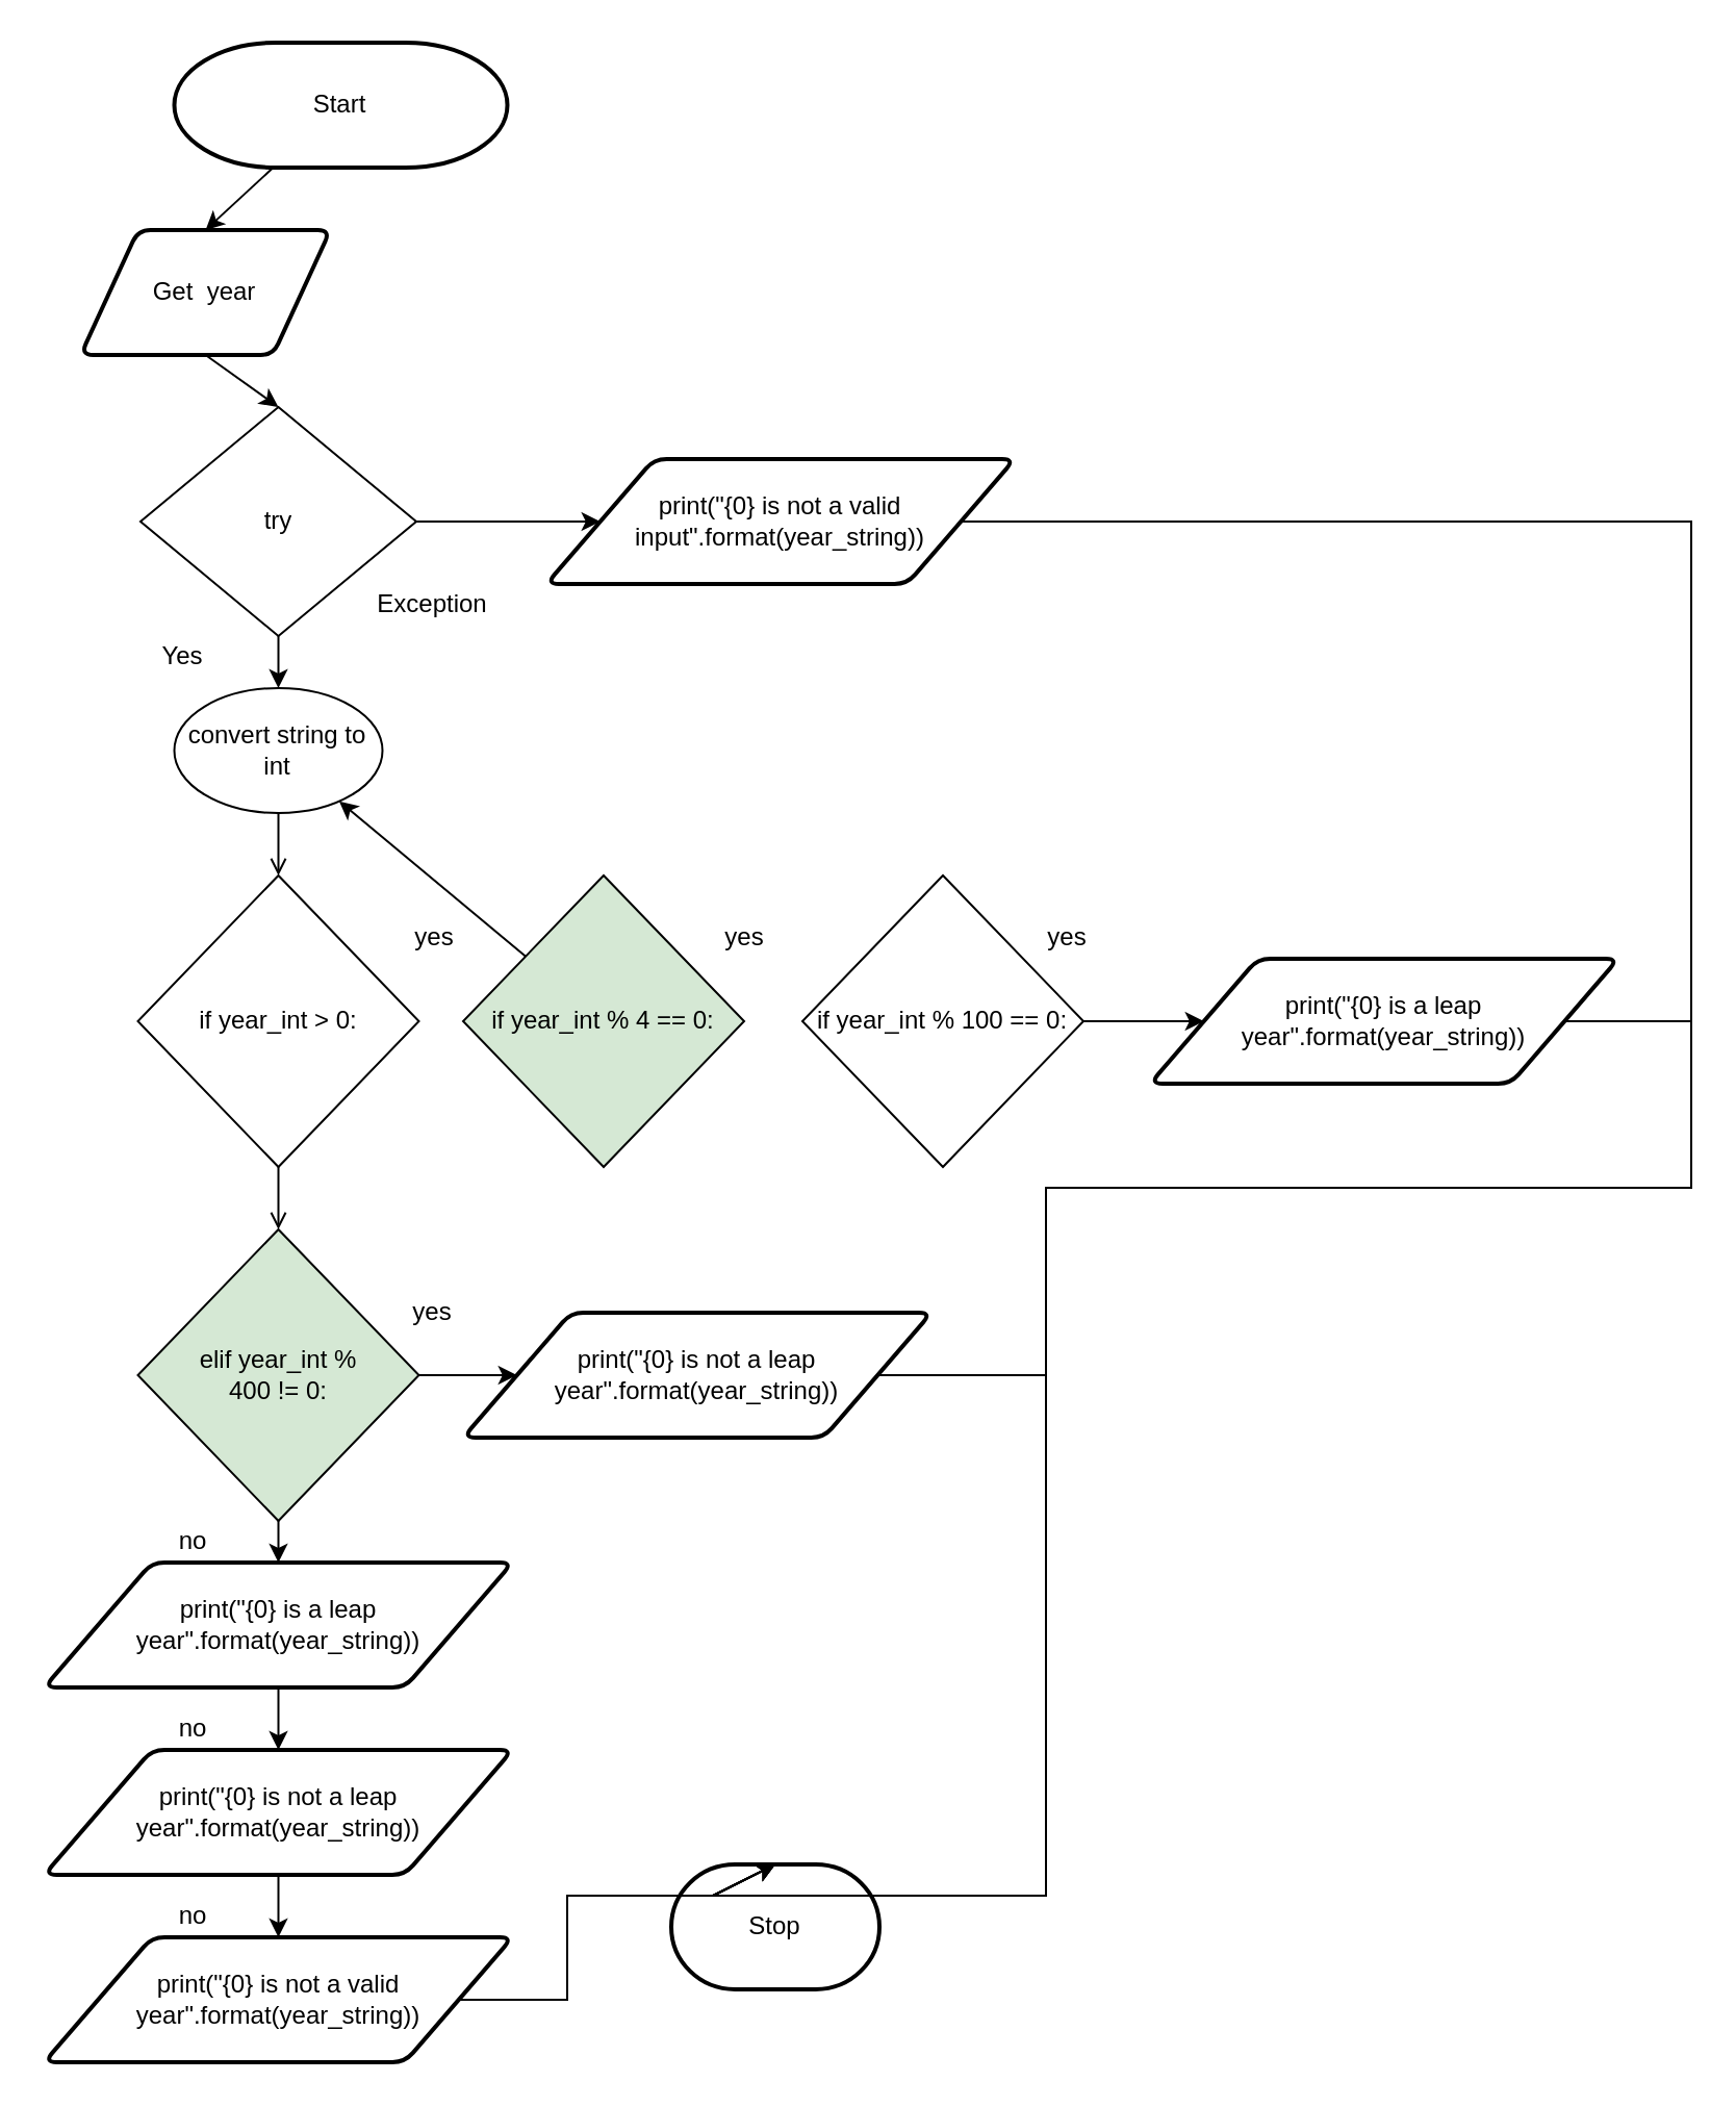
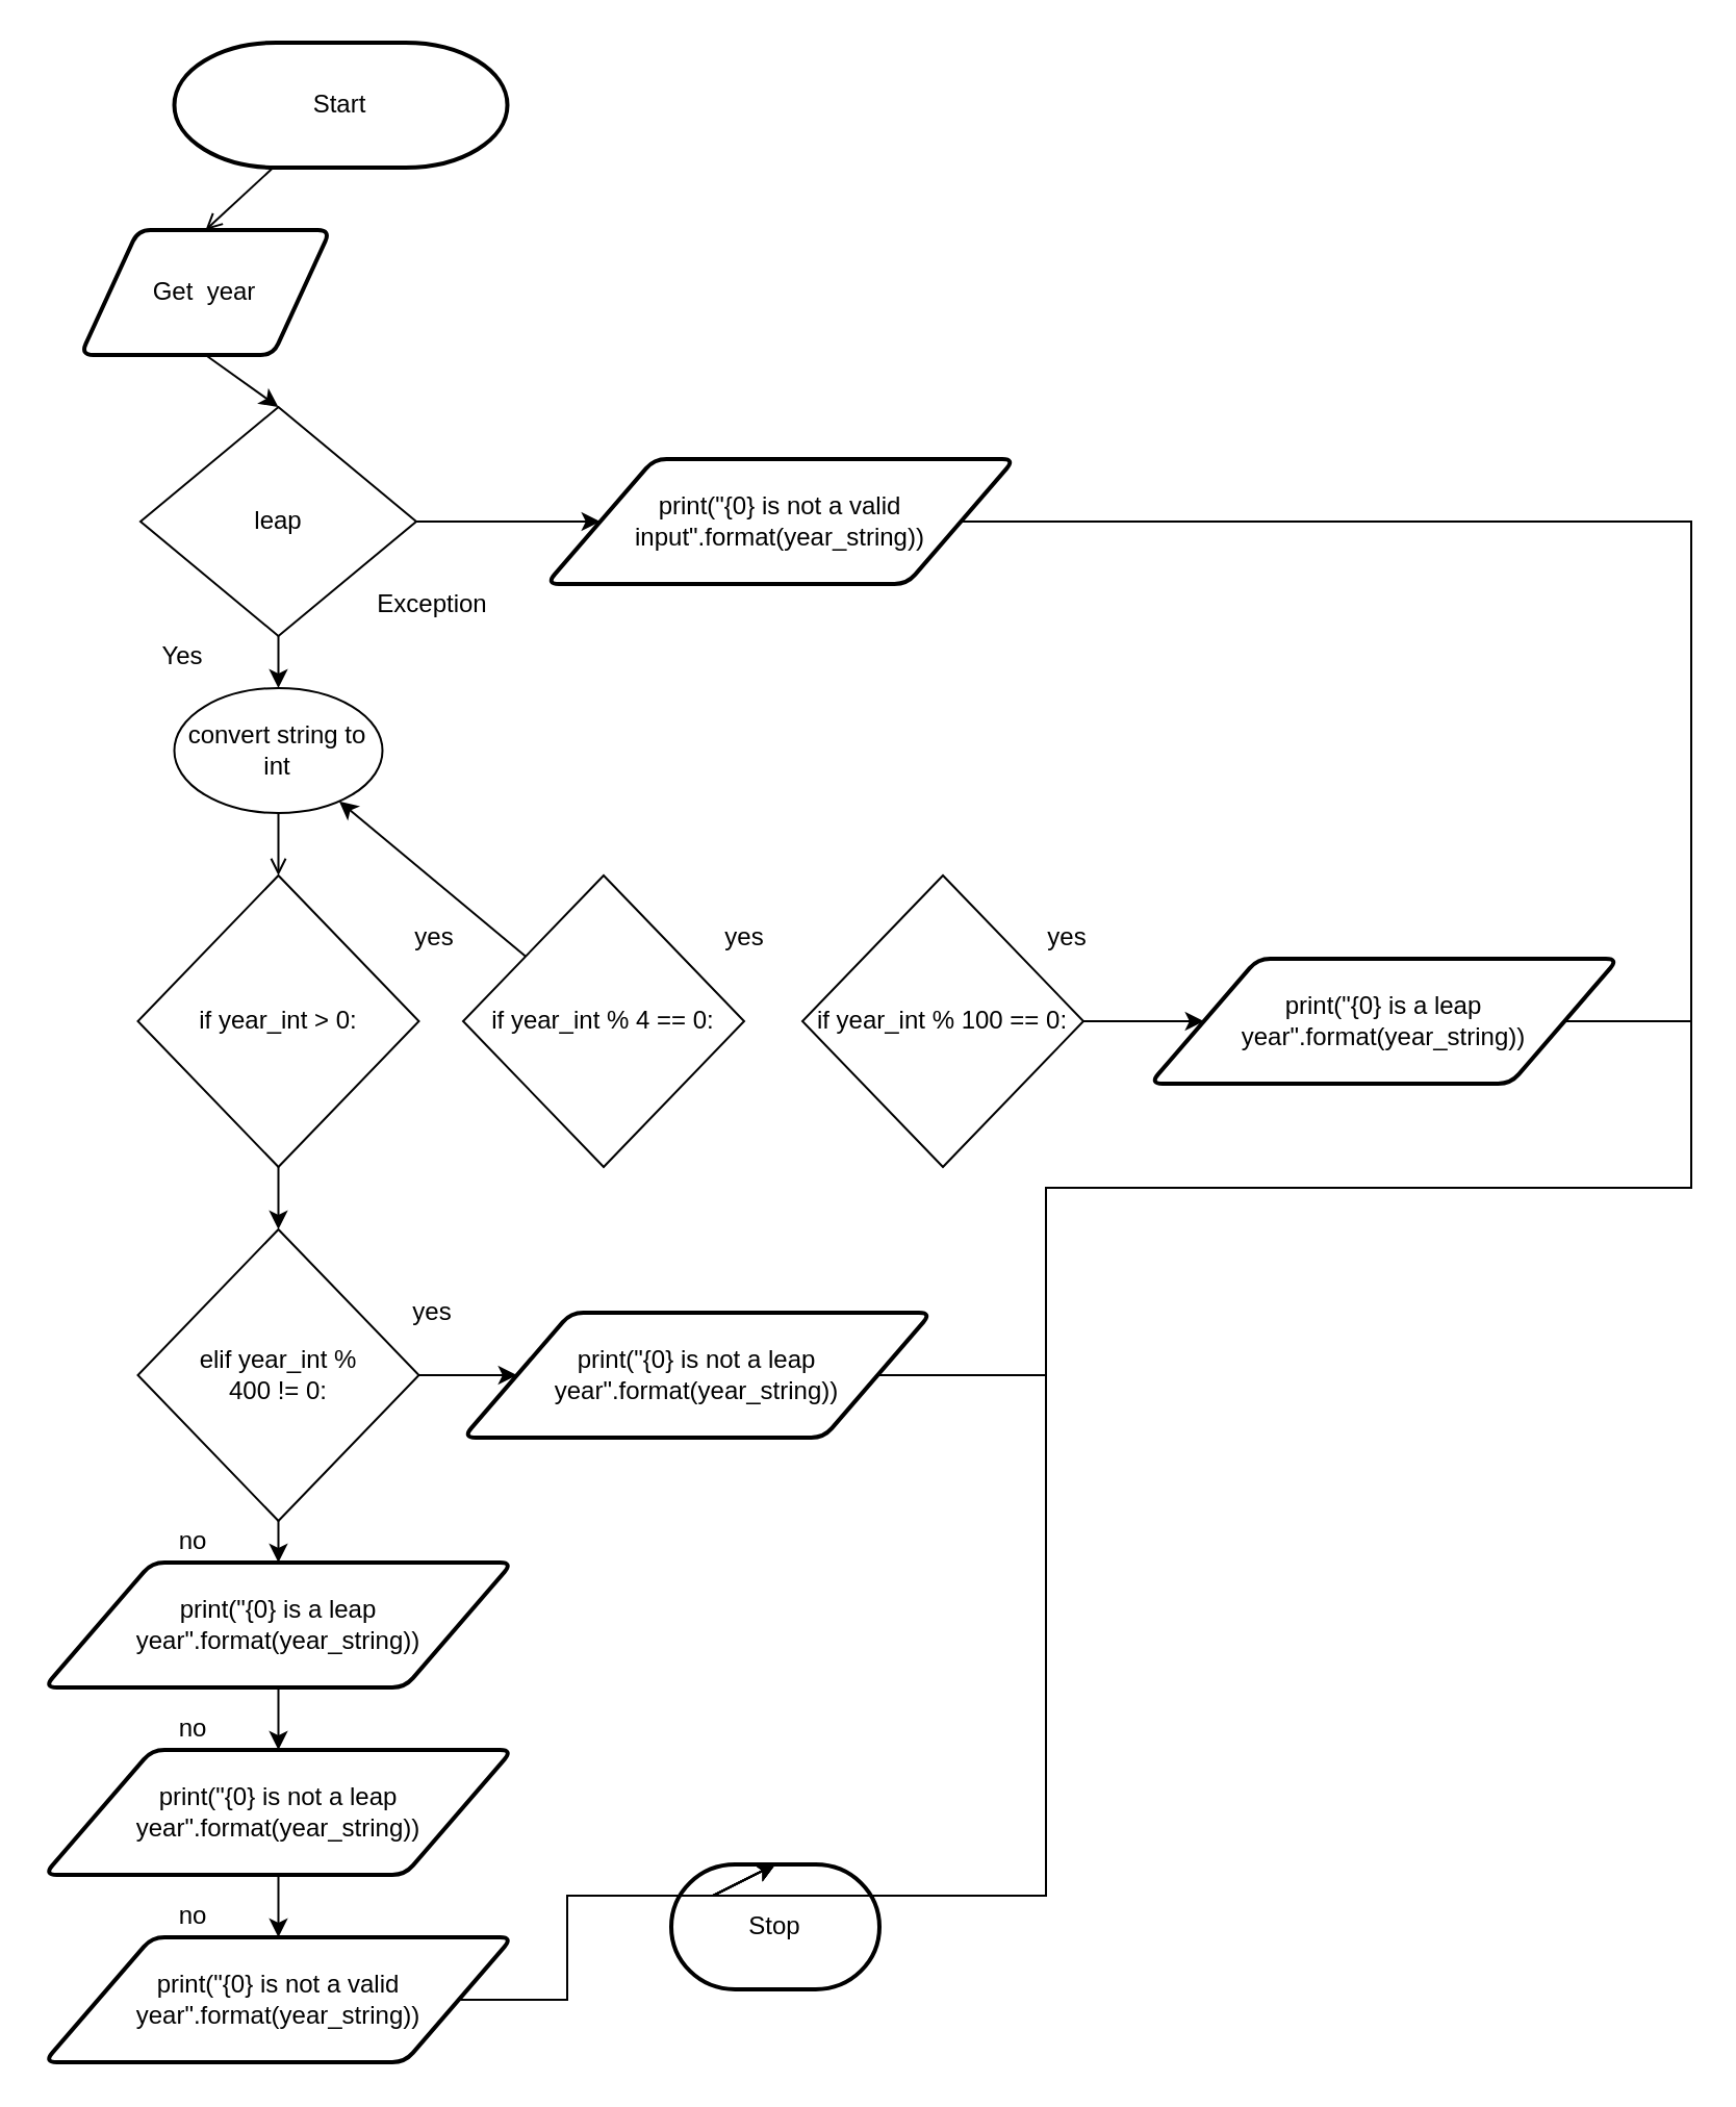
  <mxCell id="0" />
  <mxCell id="1" parent="0" />
- <mxCell id="2" style="edgeStyle=none;html=1;entryX=0.5;entryY=0;entryDx=0;entryDy=0;" parent="1" source="3" target="6" edge="1"><mxGeometry relative="1" as="geometry"><mxPoint x="72" y="170" as="targetPoint" /></mxGeometry></mxCell>
+ <mxCell id="2" style="edgeStyle=none;html=1;entryX=0.5;entryY=0;entryDx=0;entryDy=0;endArrow=open;" parent="1" source="3" target="6" edge="1"><mxGeometry relative="1" as="geometry"><mxPoint x="72" y="170" as="targetPoint" /></mxGeometry></mxCell>
  <mxCell id="3" value="Start" style="strokeWidth=2;html=1;shape=mxgraph.flowchart.terminator;whiteSpace=wrap;" parent="1" vertex="1"><mxGeometry x="83.25" y="20" width="160" height="60" as="geometry" /></mxCell>
  <mxCell id="4" style="edgeStyle=none;html=1;exitX=0.5;exitY=1;exitDx=0;exitDy=0;entryX=0.5;entryY=0;entryDx=0;entryDy=0;" parent="1" source="6" target="8" edge="1"><mxGeometry relative="1" as="geometry"><mxPoint x="152" y="260" as="sourcePoint" /><mxPoint x="152" y="170" as="targetPoint" /></mxGeometry></mxCell>
  <mxCell id="5" style="edgeStyle=none;html=1;exitX=0.5;exitY=1;exitDx=0;exitDy=0;entryX=0.5;entryY=0;entryDx=0;entryDy=0;" parent="1" source="8" target="12" edge="1"><mxGeometry relative="1" as="geometry"><mxPoint x="132" y="365" as="targetPoint" /><mxPoint x="152" y="430" as="sourcePoint" /></mxGeometry></mxCell>
  <mxCell id="6" value="Get&amp;nbsp; year" style="shape=parallelogram;html=1;strokeWidth=2;perimeter=parallelogramPerimeter;whiteSpace=wrap;rounded=1;arcSize=12;size=0.23;" parent="1" vertex="1"><mxGeometry x="38.25" y="110" width="120" height="60" as="geometry" /></mxCell>
  <mxCell id="7" style="edgeStyle=none;html=1;exitX=0;exitY=0.5;exitDx=0;exitDy=0;" parent="1" source="8" target="17" edge="1"><mxGeometry relative="1" as="geometry"><mxPoint x="262" y="250" as="targetPoint" /></mxGeometry></mxCell>
- <mxCell id="8" value="try" style="rhombus;whiteSpace=wrap;html=1;" parent="1" vertex="1"><mxGeometry x="67" y="195" width="132.5" height="110" as="geometry" /></mxCell>
+ <mxCell id="8" value="leap" style="rhombus;whiteSpace=wrap;html=1;" parent="1" vertex="1"><mxGeometry x="67" y="195" width="132.5" height="110" as="geometry" /></mxCell>
  <mxCell id="9" value="Yes" style="text;html=1;align=center;verticalAlign=middle;resizable=0;points=[];autosize=1;strokeColor=none;fillColor=none;" parent="1" vertex="1"><mxGeometry x="67" y="305" width="40" height="20" as="geometry" /></mxCell>
  <mxCell id="10" value="Stop" style="strokeWidth=2;html=1;shape=mxgraph.flowchart.terminator;whiteSpace=wrap;" parent="1" vertex="1"><mxGeometry x="322" y="895" width="100" height="60" as="geometry" /></mxCell>
  <mxCell id="11" style="edgeStyle=none;rounded=0;html=1;entryX=0.5;entryY=0;entryDx=0;entryDy=0;endArrow=open;" parent="1" source="12" target="14" edge="1"><mxGeometry relative="1" as="geometry"><mxPoint x="132" y="465" as="targetPoint" /></mxGeometry></mxCell>
  <mxCell id="12" value="convert string to int" style="ellipse;whiteSpace=wrap;html=1;" parent="1" vertex="1"><mxGeometry x="83.25" y="330" width="100" height="60" as="geometry" /></mxCell>
- <mxCell id="13" style="edgeStyle=none;rounded=0;html=1;entryX=0.5;entryY=0;entryDx=0;entryDy=0;elbow=vertical;endArrow=open;" edge="1" parent="1" source="14" target="27"><mxGeometry relative="1" as="geometry" /></mxCell>
+ <mxCell id="13" style="edgeStyle=none;rounded=0;html=1;entryX=0.5;entryY=0;entryDx=0;entryDy=0;elbow=vertical;" edge="1" parent="1" source="14" target="27"><mxGeometry relative="1" as="geometry" /></mxCell>
  <mxCell id="14" value="if year_int &amp;gt; 0:" style="rhombus;whiteSpace=wrap;html=1;" parent="1" vertex="1"><mxGeometry x="65.75" y="420" width="135" height="140" as="geometry" /></mxCell>
  <mxCell id="15" value="Exception" style="text;html=1;align=center;verticalAlign=middle;resizable=0;points=[];autosize=1;strokeColor=none;fillColor=none;" parent="1" vertex="1"><mxGeometry x="172" y="280" width="70" height="20" as="geometry" /></mxCell>
  <mxCell id="16" style="edgeStyle=none;rounded=0;html=1;elbow=vertical;entryX=0.5;entryY=0;entryDx=0;entryDy=0;entryPerimeter=0;" edge="1" parent="1" source="17" target="10"><mxGeometry relative="1" as="geometry"><mxPoint x="302" y="910" as="targetPoint" /><Array as="points"><mxPoint x="812" y="250" /><mxPoint x="812" y="570" /><mxPoint x="502" y="570" /><mxPoint x="502" y="910" /><mxPoint x="342" y="910" /></Array></mxGeometry></mxCell>
  <mxCell id="17" value="print(&quot;{0} is not a valid input&quot;.format(year_string))" style="shape=parallelogram;html=1;strokeWidth=2;perimeter=parallelogramPerimeter;whiteSpace=wrap;rounded=1;arcSize=12;size=0.23;" parent="1" vertex="1"><mxGeometry x="262" y="220" width="225" height="60" as="geometry" /></mxCell>
  <mxCell id="18" style="edgeStyle=none;html=1;elbow=vertical;" edge="1" parent="1" source="19" target="12"><mxGeometry relative="1" as="geometry" /></mxCell>
- <mxCell id="19" value="if year_int % 4 == 0:" style="rhombus;whiteSpace=wrap;html=1;fillColor=#d5e8d4;" vertex="1" parent="1"><mxGeometry x="222" y="420" width="135" height="140" as="geometry" /></mxCell>
+ <mxCell id="19" value="if year_int % 4 == 0:" style="rhombus;whiteSpace=wrap;html=1;" vertex="1" parent="1"><mxGeometry x="222" y="420" width="135" height="140" as="geometry" /></mxCell>
  <mxCell id="20" style="edgeStyle=none;html=1;elbow=vertical;entryX=0;entryY=0.5;entryDx=0;entryDy=0;" edge="1" parent="1" source="21" target="23"><mxGeometry relative="1" as="geometry"><mxPoint x="562" y="490" as="targetPoint" /></mxGeometry></mxCell>
  <mxCell id="21" value="if year_int % 100 == 0:" style="rhombus;whiteSpace=wrap;html=1;" vertex="1" parent="1"><mxGeometry x="385" y="420" width="135" height="140" as="geometry" /></mxCell>
  <mxCell id="22" style="edgeStyle=none;rounded=0;html=1;elbow=vertical;entryX=0.5;entryY=0;entryDx=0;entryDy=0;entryPerimeter=0;" edge="1" parent="1" source="23" target="10"><mxGeometry relative="1" as="geometry"><mxPoint x="312" y="910" as="targetPoint" /><Array as="points"><mxPoint x="812" y="490" /><mxPoint x="812" y="570" /><mxPoint x="502" y="570" /><mxPoint x="502" y="910" /><mxPoint x="342" y="910" /></Array></mxGeometry></mxCell>
  <mxCell id="23" value="print(&quot;{0} is a leap year&quot;.format(year_string))" style="shape=parallelogram;html=1;strokeWidth=2;perimeter=parallelogramPerimeter;whiteSpace=wrap;rounded=1;arcSize=12;size=0.23;" vertex="1" parent="1"><mxGeometry x="552" y="460" width="225" height="60" as="geometry" /></mxCell>
  <mxCell id="24" value="yes" style="text;html=1;align=center;verticalAlign=middle;resizable=0;points=[];autosize=1;strokeColor=none;fillColor=none;" vertex="1" parent="1"><mxGeometry x="497" y="440" width="30" height="20" as="geometry" /></mxCell>
  <mxCell id="25" style="edgeStyle=none;rounded=0;html=1;elbow=vertical;entryX=0;entryY=0.5;entryDx=0;entryDy=0;" edge="1" parent="1" source="27" target="30"><mxGeometry relative="1" as="geometry"><mxPoint x="242" y="660" as="targetPoint" /></mxGeometry></mxCell>
  <mxCell id="26" style="edgeStyle=none;rounded=0;html=1;entryX=0.5;entryY=0;entryDx=0;entryDy=0;elbow=vertical;" edge="1" parent="1" source="27" target="33"><mxGeometry relative="1" as="geometry" /></mxCell>
- <mxCell id="27" value="elif year_int % &lt;br&gt;400 != 0:" style="rhombus;whiteSpace=wrap;html=1;fillColor=#d5e8d4;" vertex="1" parent="1"><mxGeometry x="65.75" y="590" width="135" height="140" as="geometry" /></mxCell>
+ <mxCell id="27" value="elif year_int % &lt;br&gt;400 != 0:" style="rhombus;whiteSpace=wrap;html=1;" vertex="1" parent="1"><mxGeometry x="65.75" y="590" width="135" height="140" as="geometry" /></mxCell>
  <mxCell id="28" value="yes" style="text;html=1;align=center;verticalAlign=middle;resizable=0;points=[];autosize=1;strokeColor=none;fillColor=none;" vertex="1" parent="1"><mxGeometry x="192" y="620" width="30" height="20" as="geometry" /></mxCell>
  <mxCell id="29" style="edgeStyle=none;rounded=0;html=1;elbow=vertical;entryX=0.5;entryY=0;entryDx=0;entryDy=0;entryPerimeter=0;" edge="1" parent="1" source="30" target="10"><mxGeometry relative="1" as="geometry"><mxPoint x="312" y="890" as="targetPoint" /><Array as="points"><mxPoint x="502" y="660" /><mxPoint x="502" y="910" /><mxPoint x="342" y="910" /></Array></mxGeometry></mxCell>
  <mxCell id="30" value="print(&quot;{0} is not a leap year&quot;.format(year_string))" style="shape=parallelogram;html=1;strokeWidth=2;perimeter=parallelogramPerimeter;whiteSpace=wrap;rounded=1;arcSize=12;size=0.23;" vertex="1" parent="1"><mxGeometry x="222" y="630" width="225" height="60" as="geometry" /></mxCell>
  <mxCell id="31" value="no" style="text;html=1;align=center;verticalAlign=middle;resizable=0;points=[];autosize=1;strokeColor=none;fillColor=none;" vertex="1" parent="1"><mxGeometry x="77" y="730" width="30" height="20" as="geometry" /></mxCell>
  <mxCell id="32" style="edgeStyle=none;rounded=0;html=1;elbow=vertical;entryX=0.5;entryY=0;entryDx=0;entryDy=0;" edge="1" parent="1" source="33" target="36"><mxGeometry relative="1" as="geometry"><mxPoint x="133.25" y="860" as="targetPoint" /></mxGeometry></mxCell>
  <mxCell id="33" value="print(&quot;{0} is a leap year&quot;.format(year_string))" style="shape=parallelogram;html=1;strokeWidth=2;perimeter=parallelogramPerimeter;whiteSpace=wrap;rounded=1;arcSize=12;size=0.23;" vertex="1" parent="1"><mxGeometry x="20.75" y="750" width="225" height="60" as="geometry" /></mxCell>
  <mxCell id="34" value="no" style="text;html=1;align=center;verticalAlign=middle;resizable=0;points=[];autosize=1;strokeColor=none;fillColor=none;" vertex="1" parent="1"><mxGeometry x="77" y="820" width="30" height="20" as="geometry" /></mxCell>
  <mxCell id="35" style="edgeStyle=none;rounded=0;html=1;elbow=vertical;entryX=0.5;entryY=0;entryDx=0;entryDy=0;" edge="1" parent="1" source="36" target="37"><mxGeometry relative="1" as="geometry"><mxPoint x="133.25" y="930" as="targetPoint" /></mxGeometry></mxCell>
  <mxCell id="36" value="print(&quot;{0} is not a leap year&quot;.format(year_string))" style="shape=parallelogram;html=1;strokeWidth=2;perimeter=parallelogramPerimeter;whiteSpace=wrap;rounded=1;arcSize=12;size=0.23;" vertex="1" parent="1"><mxGeometry x="20.75" y="840" width="225" height="60" as="geometry" /></mxCell>
  <mxCell id="37" value="print(&quot;{0} is not a valid year&quot;.format(year_string))" style="shape=parallelogram;html=1;strokeWidth=2;perimeter=parallelogramPerimeter;whiteSpace=wrap;rounded=1;arcSize=12;size=0.23;" vertex="1" parent="1"><mxGeometry x="20.75" y="930" width="225" height="60" as="geometry" /></mxCell>
  <mxCell id="38" value="no" style="text;html=1;align=center;verticalAlign=middle;resizable=0;points=[];autosize=1;strokeColor=none;fillColor=none;" vertex="1" parent="1"><mxGeometry x="77" y="910" width="30" height="20" as="geometry" /></mxCell>
  <mxCell id="39" style="edgeStyle=none;rounded=0;html=1;elbow=vertical;exitX=1;exitY=0.5;exitDx=0;exitDy=0;entryX=0.5;entryY=0;entryDx=0;entryDy=0;entryPerimeter=0;" edge="1" parent="1" source="37" target="10"><mxGeometry relative="1" as="geometry"><mxPoint x="219.875" y="1050" as="sourcePoint" /><mxPoint x="342" y="910" as="targetPoint" /><Array as="points"><mxPoint x="272" y="960" /><mxPoint x="272" y="910" /><mxPoint x="342" y="910" /></Array></mxGeometry></mxCell>
  <mxCell id="40" value="yes" style="text;html=1;align=center;verticalAlign=middle;resizable=0;points=[];autosize=1;strokeColor=none;fillColor=none;" vertex="1" parent="1"><mxGeometry x="193.25" y="440" width="30" height="20" as="geometry" /></mxCell>
  <mxCell id="41" value="yes" style="text;html=1;align=center;verticalAlign=middle;resizable=0;points=[];autosize=1;strokeColor=none;fillColor=none;" vertex="1" parent="1"><mxGeometry x="342" y="440" width="30" height="20" as="geometry" /></mxCell>
